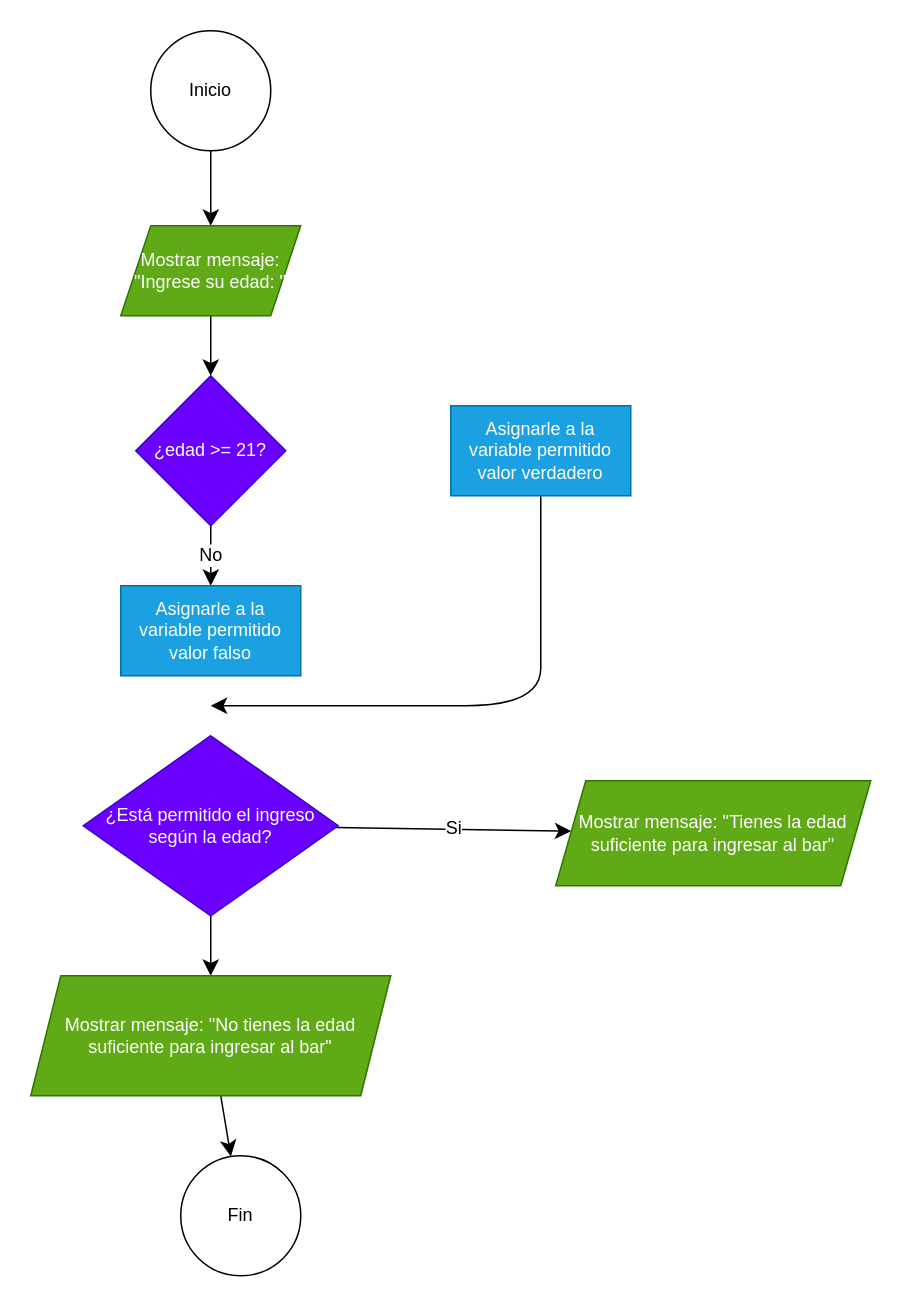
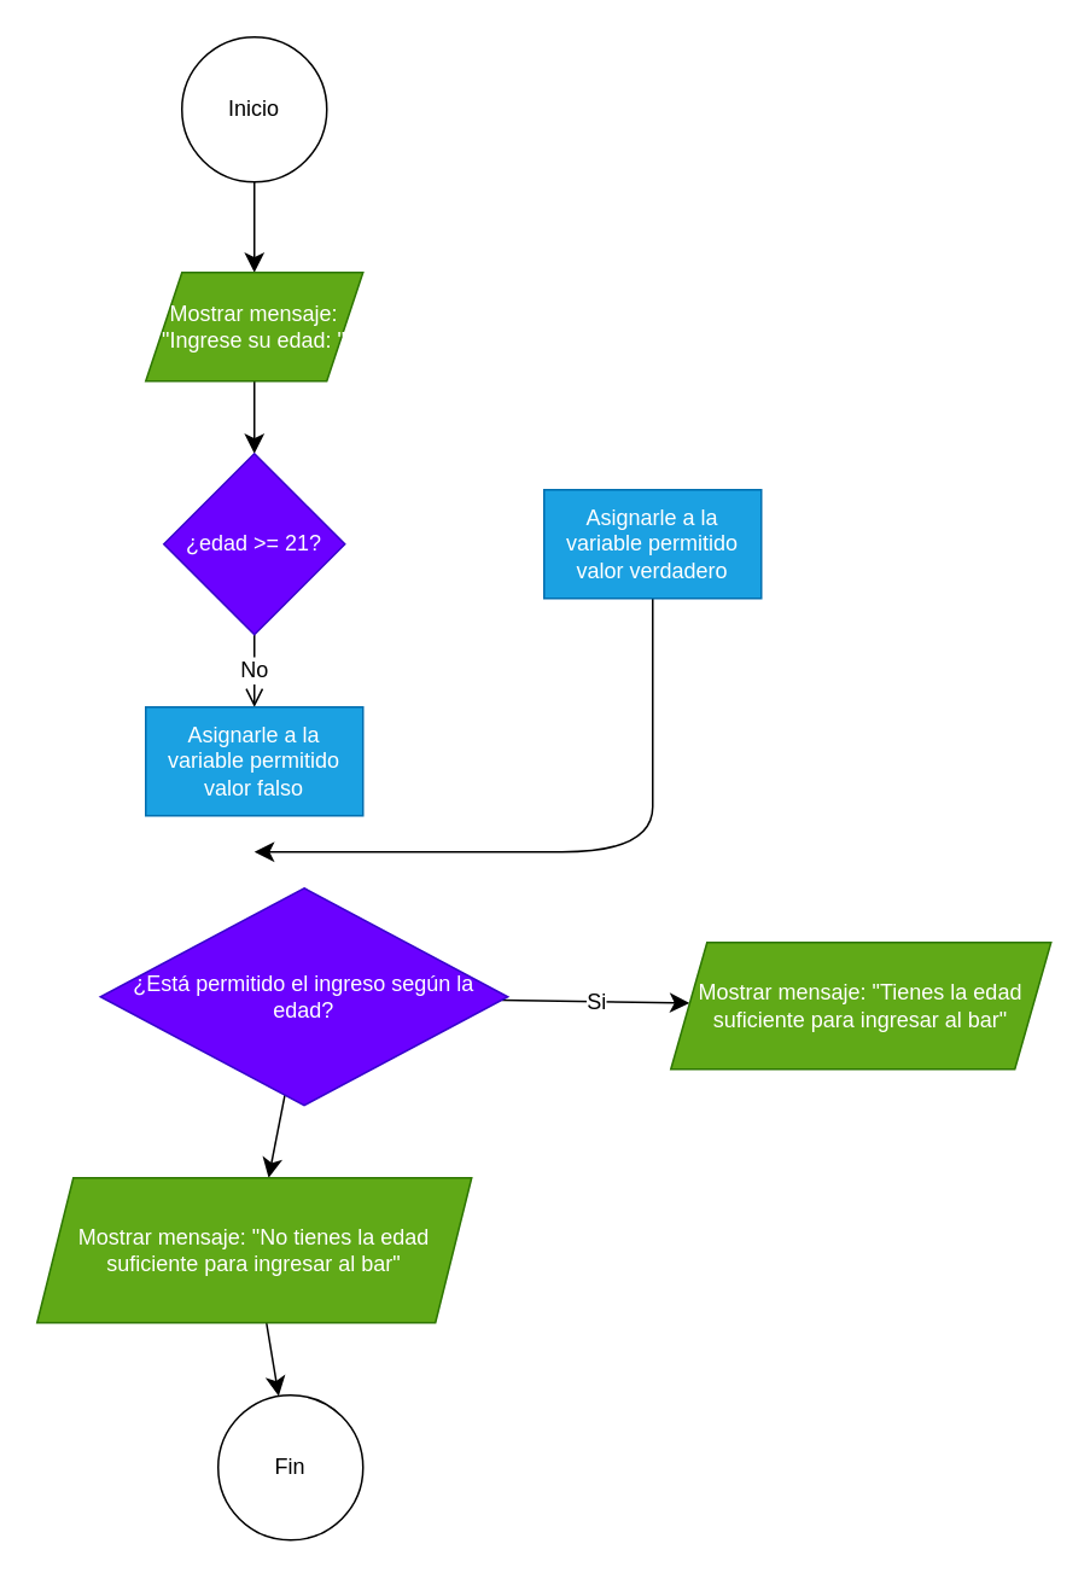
  <mxCell id="0" />
  <mxCell id="1" parent="0" />
  <mxCell id="2" value="" style="edgeStyle=none;curved=1;rounded=0;orthogonalLoop=1;jettySize=auto;html=1;fontSize=12;startSize=8;endSize=8;" edge="1" parent="1" source="3" target="5"><mxGeometry relative="1" as="geometry" /></mxCell>
  <mxCell id="3" value="Inicio" style="ellipse;whiteSpace=wrap;html=1;aspect=fixed;" vertex="1" parent="1"><mxGeometry x="100" y="20" width="80" height="80" as="geometry" /></mxCell>
  <mxCell id="4" value="" style="edgeStyle=none;curved=1;rounded=0;orthogonalLoop=1;jettySize=auto;html=1;fontSize=12;startSize=8;endSize=8;" edge="1" parent="1" source="5" target="7"><mxGeometry relative="1" as="geometry" /></mxCell>
  <mxCell id="5" value="Mostrar mensaje: &quot;Ingrese su edad: &quot;" style="shape=parallelogram;perimeter=parallelogramPerimeter;whiteSpace=wrap;html=1;fixedSize=1;fillColor=#60a917;fontColor=#ffffff;strokeColor=#2D7600;" vertex="1" parent="1"><mxGeometry x="80" y="150" width="120" height="60" as="geometry" /></mxCell>
- <mxCell id="6" value="No" style="edgeStyle=none;curved=1;rounded=0;orthogonalLoop=1;jettySize=auto;html=1;fontSize=12;startSize=8;endSize=8;" edge="1" parent="1" source="7" target="10"><mxGeometry relative="1" as="geometry" /></mxCell>
+ <mxCell id="6" value="No" style="edgeStyle=none;curved=1;rounded=0;orthogonalLoop=1;jettySize=auto;html=1;fontSize=12;startSize=8;endSize=8;endArrow=open;" edge="1" parent="1" source="7" target="10"><mxGeometry relative="1" as="geometry" /></mxCell>
  <mxCell id="7" value="¿edad &amp;gt;= 21?" style="rhombus;whiteSpace=wrap;html=1;fillColor=#6a00ff;strokeColor=#3700CC;fontColor=#ffffff;" vertex="1" parent="1"><mxGeometry x="90" y="250" width="100" height="100" as="geometry" /></mxCell>
  <mxCell id="8" style="edgeStyle=none;curved=1;rounded=0;orthogonalLoop=1;jettySize=auto;html=1;exitX=0.5;exitY=1;exitDx=0;exitDy=0;fontSize=12;startSize=8;endSize=8;" edge="1" parent="1" source="9"><mxGeometry relative="1" as="geometry"><mxPoint x="140" y="470" as="targetPoint" /><Array as="points"><mxPoint x="360" y="380" /><mxPoint x="360" y="450" /><mxPoint x="360" y="420" /><mxPoint x="360" y="470" /><mxPoint x="260" y="470" /></Array></mxGeometry></mxCell>
  <mxCell id="9" value="Asignarle a la variable permitido valor verdadero" style="whiteSpace=wrap;html=1;fillColor=#1ba1e2;strokeColor=#006EAF;fontColor=#ffffff;" vertex="1" parent="1"><mxGeometry x="300" y="270" width="120" height="60" as="geometry" /></mxCell>
  <mxCell id="10" value="Asignarle a la variable permitido valor falso" style="whiteSpace=wrap;html=1;fillColor=#1ba1e2;strokeColor=#006EAF;fontColor=#ffffff;" vertex="1" parent="1"><mxGeometry x="80" y="390" width="120" height="60" as="geometry" /></mxCell>
  <mxCell id="11" value="Si" style="edgeStyle=none;curved=1;rounded=0;orthogonalLoop=1;jettySize=auto;html=1;fontSize=12;startSize=8;endSize=8;" edge="1" parent="1" source="13" target="14"><mxGeometry relative="1" as="geometry" /></mxCell>
  <mxCell id="12" value="" style="edgeStyle=none;curved=1;rounded=0;orthogonalLoop=1;jettySize=auto;html=1;fontSize=12;startSize=8;endSize=8;" edge="1" parent="1" source="13" target="16"><mxGeometry relative="1" as="geometry" /></mxCell>
- <mxCell id="13" value="¿Está permitido el ingreso según la edad?" style="rhombus;whiteSpace=wrap;html=1;fillColor=#6a00ff;strokeColor=#3700CC;fontColor=#ffffff;" vertex="1" parent="1"><mxGeometry x="55" y="490" width="170" height="120" as="geometry" /></mxCell>
+ <mxCell id="13" value="¿Está permitido el ingreso según la edad?" style="rhombus;whiteSpace=wrap;html=1;fillColor=#6a00ff;strokeColor=#3700CC;fontColor=#ffffff;" vertex="1" parent="1"><mxGeometry x="55" y="490" width="225" height="120" as="geometry" /></mxCell>
  <mxCell id="14" value="Mostrar mensaje: &quot;Tienes la edad suficiente para ingresar al bar&quot;" style="shape=parallelogram;perimeter=parallelogramPerimeter;whiteSpace=wrap;html=1;fixedSize=1;fillColor=#60a917;strokeColor=#2D7600;fontColor=#ffffff;" vertex="1" parent="1"><mxGeometry x="370" y="520" width="210" height="70" as="geometry" /></mxCell>
  <mxCell id="15" value="" style="edgeStyle=none;curved=1;rounded=0;orthogonalLoop=1;jettySize=auto;html=1;fontSize=12;startSize=8;endSize=8;" edge="1" parent="1" source="16" target="17"><mxGeometry relative="1" as="geometry" /></mxCell>
  <mxCell id="16" value="Mostrar mensaje: &quot;No tienes la edad suficiente para ingresar al bar&quot;" style="shape=parallelogram;perimeter=parallelogramPerimeter;whiteSpace=wrap;html=1;fixedSize=1;fillColor=#60a917;strokeColor=#2D7600;fontColor=#ffffff;" vertex="1" parent="1"><mxGeometry x="20" y="650" width="240" height="80" as="geometry" /></mxCell>
  <mxCell id="17" value="Fin" style="ellipse;whiteSpace=wrap;html=1;" vertex="1" parent="1"><mxGeometry x="120" y="770" width="80" height="80" as="geometry" /></mxCell>
